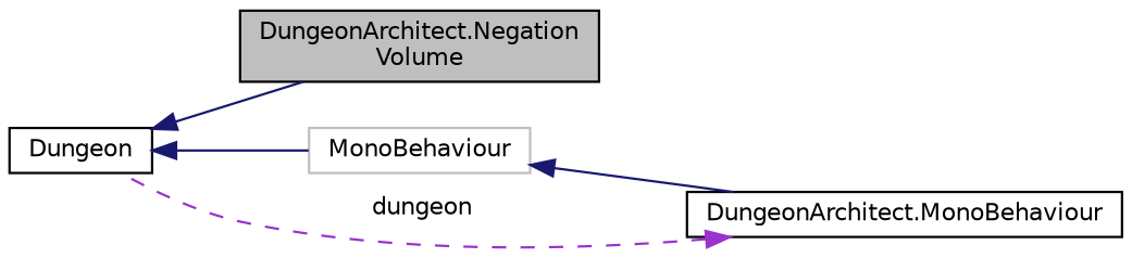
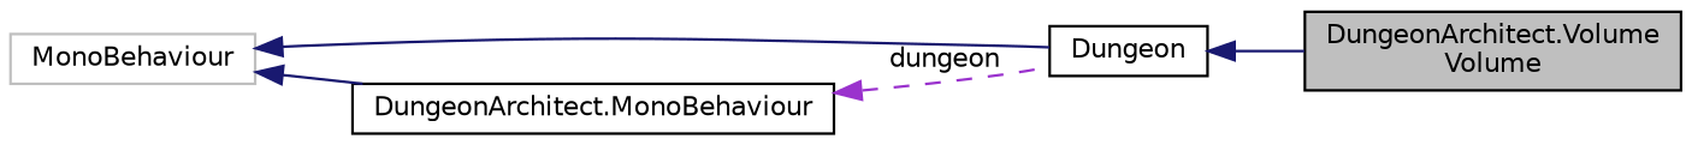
  digraph {
    rankdir=LR
    node [color=black fillcolor=white fontname=Helvetica fontsize=10 shape=record style=filled]
    edge [color=midnightblue dir=back fontname=Helvetica fontsize=10 labelfontname=Helvetica labelfontsize=10 style=solid]
-   n1 [fillcolor=grey75 fontcolor=black height=0.2 label="DungeonArchitect.Negation\lVolume" width=0.4]
+   n1 [fillcolor=grey75 fontcolor=black height=0.2 label="DungeonArchitect.Volume\lVolume" width=0.4]
    n2 [height=0.2 label=Dungeon width=0.4]
    n3 [color=grey75 height=0.2 label=MonoBehaviour width=0.4]
    n4 [height=0.2 label="DungeonArchitect.MonoBehaviour" width=0.4]
    n2 -> n1
-   n2 -> n3
+   n3 -> n2
    n3 -> n4
    n4 -> n2 [color=darkorchid3 label=" dungeon" style=dashed]
  }
